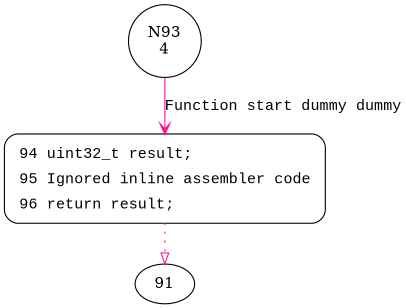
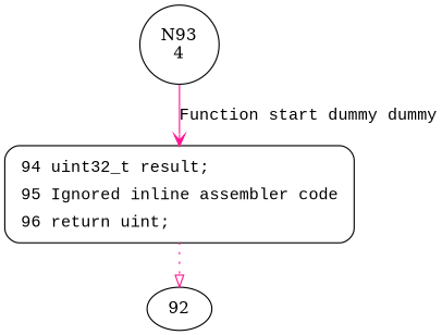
  digraph {
    edge [color=deeppink]
    n1 [label="N93\n4" shape=circle]
-   n2 [fillcolor=white fontname="Courier New" label=<<table border="0" cellborder="0" cellpadding="3" bgcolor="white"><tr><td align="right">94</td><td align="left">uint32_t result;</td></tr><tr><td align="right">95</td><td align="left">Ignored inline assembler code</td></tr><tr><td align="right">96</td><td align="left">return result;</td></tr></table>> penwidth=1 shape=Mrecord style="filled,bold"]
-   92 [label=91]
+   n2 [fillcolor=white fontname="Courier New" label=<<table border="0" cellborder="0" cellpadding="3" bgcolor="white"><tr><td align="right">94</td><td align="left">uint32_t result;</td></tr><tr><td align="right">95</td><td align="left">Ignored inline assembler code</td></tr><tr><td align="right">96</td><td align="left">return uint;</td></tr></table>> penwidth=1 shape=Mrecord style="filled,bold"]
+   92
    n1 -> n2 [arrowhead=vee fontname="Courier New" label="Function start dummy dummy" style=solid]
    n2 -> 92 [arrowhead=onormal style=dotted]
  }
